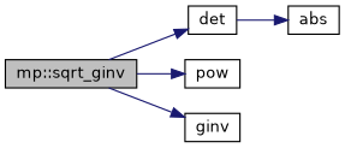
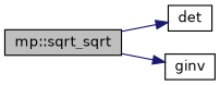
  digraph {
    rankdir=LR
    node [color=black fontname=Helvetica fontsize=12 shape=record]
    edge [color=midnightblue fontname=Helvetica fontsize=12 labelfontname=Helvetica labelfontsize=12 style=solid]
-   n1 [fillcolor=grey75 fontcolor=black height=0.2 label="mp::sqrt_ginv" style=filled width=0.4]
+   n1 [fillcolor=grey75 fontcolor=black height=0.2 label="mp::sqrt_sqrt" style=filled width=0.4]
    n2 [height=0.2 label=det width=0.4]
-   n3 [height=0.2 label=pow width=0.4]
    n4 [height=0.2 label=ginv width=0.4]
-   n5 [height=0.2 label=abs width=0.4]
    n1 -> n2
-   n1 -> n3
    n1 -> n4
-   n2 -> n5
  }
